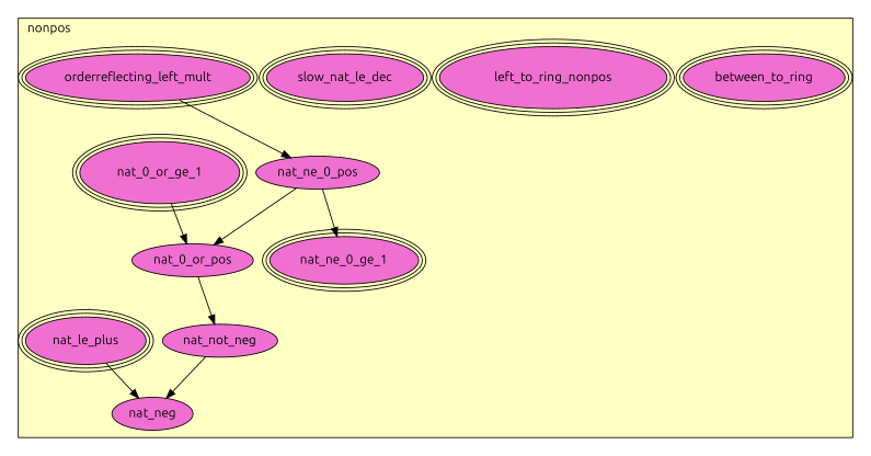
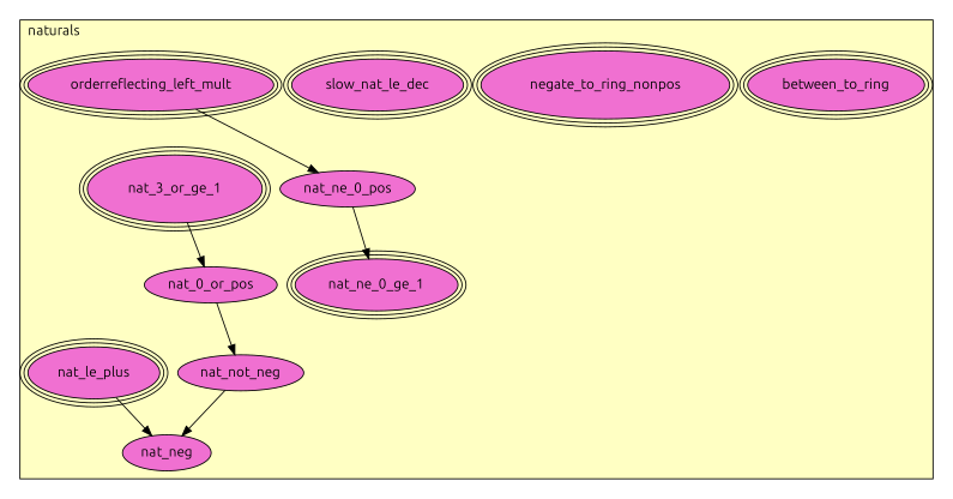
  digraph {
    fontname=Ubuntu
    node [fillcolor="#F070D1" fontname=Ubuntu peripheries=3 style=filled]
    edge [fontname=Ubuntu]
    n1 [label=between_to_ring]
-   n2 [label=left_to_ring_nonpos]
+   n2 [label=negate_to_ring_nonpos]
    n3 [label=slow_nat_le_dec]
    n4 [label=orderreflecting_left_mult]
    n5 [label=nat_ne_0_ge_1]
    n6 [label=nat_ne_0_pos peripheries=""]
-   n7 [label=nat_0_or_ge_1]
+   n7 [label=nat_3_or_ge_1]
    n8 [label=nat_0_or_pos peripheries=""]
    n9 [label=nat_not_neg peripheries=""]
    n10 [label=nat_le_plus]
    n11 [label=nat_neg peripheries=""]
    subgraph cluster_1 {
      fillcolor="#FFFFC3"
-     label=nonpos
+     label=naturals
      labeljust=l
      style=filled
      n1
      n2
      n3
      n4
      n5
      n6
      n7
      n8
      n9
      n10
      n11
    }
    n4 -> n6
    n6 -> n5
-   n6 -> n8
    n7 -> n8
    n8 -> n9
    n9 -> n11
    n10 -> n11
  }
